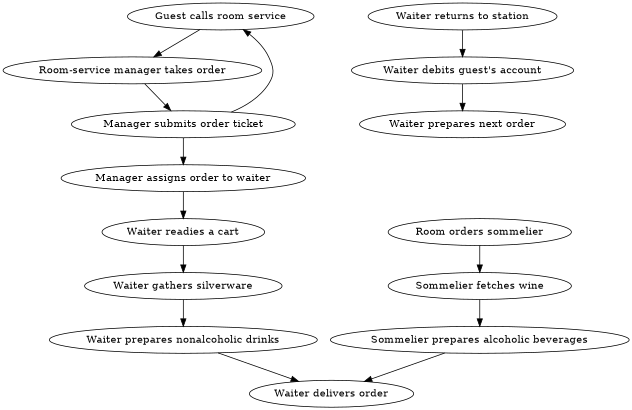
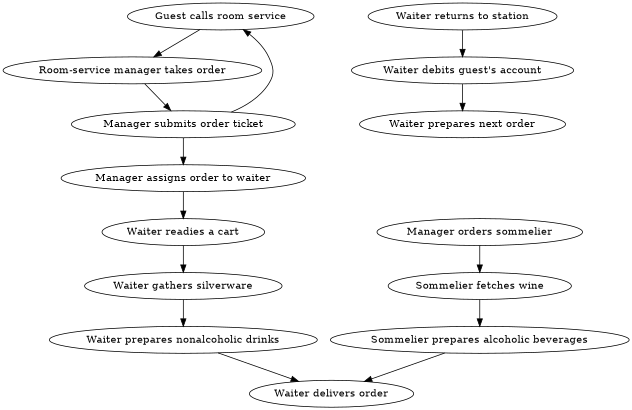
  digraph {
    "Guest calls room service"
    "Room-service manager takes order"
    "Manager submits order ticket"
    "Manager assigns order to waiter"
-   "Manager orders sommelier" [label="Room orders sommelier"]
+   "Manager orders sommelier"
    "Sommelier fetches wine"
    "Waiter readies a cart"
    "Sommelier prepares alcoholic beverages"
    "Waiter delivers order"
    "Waiter gathers silverware"
    "Waiter prepares nonalcoholic drinks"
    "Waiter returns to station"
    "Waiter debits guest's account"
    "Waiter prepares next order"
    "Guest calls room service" -> "Room-service manager takes order"
    "Room-service manager takes order" -> "Manager submits order ticket"
    "Manager submits order ticket" -> "Guest calls room service"
    "Manager submits order ticket" -> "Manager assigns order to waiter"
    "Manager assigns order to waiter" -> "Waiter readies a cart"
    "Manager orders sommelier" -> "Sommelier fetches wine"
    "Sommelier fetches wine" -> "Sommelier prepares alcoholic beverages"
    "Waiter readies a cart" -> "Waiter gathers silverware"
    "Sommelier prepares alcoholic beverages" -> "Waiter delivers order"
    "Waiter gathers silverware" -> "Waiter prepares nonalcoholic drinks"
    "Waiter prepares nonalcoholic drinks" -> "Waiter delivers order"
    "Waiter returns to station" -> "Waiter debits guest's account"
    "Waiter debits guest's account" -> "Waiter prepares next order"
  }
